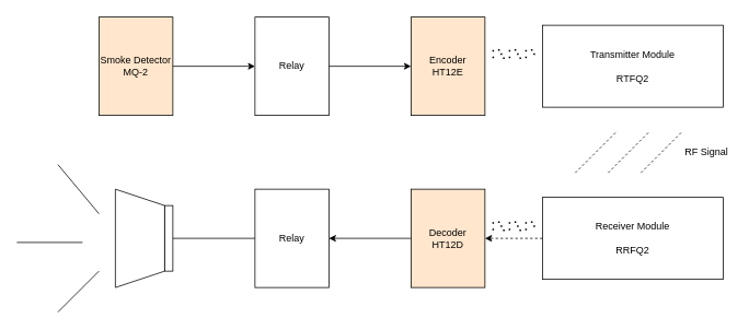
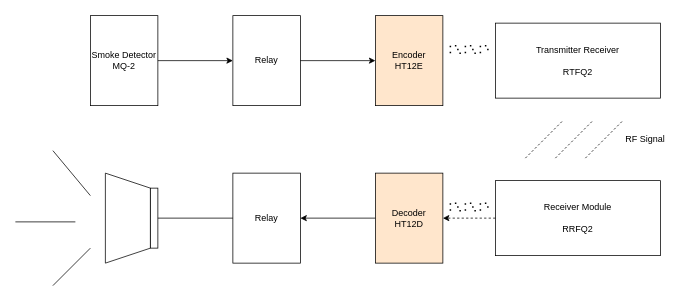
  <mxCell id="0" />
  <mxCell id="1" parent="0" />
- <mxCell id="2" value="Smoke Detector&lt;div&gt;MQ-2&lt;/div&gt;" style="rounded=0;whiteSpace=wrap;html=1;fillColor=#ffe6cc;" vertex="1" parent="1"><mxGeometry x="120" y="20" width="90" height="120" as="geometry" /></mxCell>
+ <mxCell id="2" value="Smoke Detector&lt;div&gt;MQ-2&lt;/div&gt;" style="rounded=0;whiteSpace=wrap;html=1;" vertex="1" parent="1"><mxGeometry x="120" y="20" width="90" height="120" as="geometry" /></mxCell>
  <mxCell id="3" value="Relay" style="rounded=0;whiteSpace=wrap;html=1;" vertex="1" parent="1"><mxGeometry x="310" y="20" width="90" height="120" as="geometry" /></mxCell>
  <mxCell id="4" value="Encoder&lt;div&gt;HT12E&lt;/div&gt;" style="rounded=0;whiteSpace=wrap;html=1;fillColor=#ffe6cc;" vertex="1" parent="1"><mxGeometry x="500" y="20" width="90" height="120" as="geometry" /></mxCell>
  <mxCell id="5" value="Relay" style="rounded=0;whiteSpace=wrap;html=1;" vertex="1" parent="1"><mxGeometry x="310" y="230" width="90" height="120" as="geometry" /></mxCell>
  <mxCell id="6" value="Decoder&lt;div&gt;HT12D&lt;/div&gt;" style="rounded=0;whiteSpace=wrap;html=1;fillColor=#ffe6cc;" vertex="1" parent="1"><mxGeometry x="500" y="230" width="90" height="120" as="geometry" /></mxCell>
- <mxCell id="7" value="Transmitter Module&lt;div&gt;&lt;br&gt;&lt;/div&gt;&lt;div&gt;RTFQ2&lt;/div&gt;" style="rounded=0;whiteSpace=wrap;html=1;" vertex="1" parent="1"><mxGeometry x="660" y="30" width="220" height="100" as="geometry" /></mxCell>
+ <mxCell id="7" value="Transmitter Receiver&lt;div&gt;&lt;br&gt;&lt;/div&gt;&lt;div&gt;RTFQ2&lt;/div&gt;" style="rounded=0;whiteSpace=wrap;html=1;" vertex="1" parent="1"><mxGeometry x="660" y="30" width="220" height="100" as="geometry" /></mxCell>
  <mxCell id="8" value="Receiver Module&lt;br&gt;&lt;br&gt;RRFQ2" style="rounded=0;whiteSpace=wrap;html=1;" vertex="1" parent="1"><mxGeometry x="660" y="240" width="220" height="100" as="geometry" /></mxCell>
  <mxCell id="9" value="" style="endArrow=none;dashed=1;html=1;rounded=0;" edge="1" parent="1"><mxGeometry width="50" height="50" relative="1" as="geometry"><mxPoint x="780" y="210" as="sourcePoint" /><mxPoint x="830" y="160" as="targetPoint" /></mxGeometry></mxCell>
  <mxCell id="10" value="" style="endArrow=none;dashed=1;html=1;rounded=0;" edge="1" parent="1"><mxGeometry width="50" height="50" relative="1" as="geometry"><mxPoint x="740" y="210" as="sourcePoint" /><mxPoint x="790" y="160" as="targetPoint" /></mxGeometry></mxCell>
  <mxCell id="11" value="" style="endArrow=none;dashed=1;html=1;rounded=0;" edge="1" parent="1"><mxGeometry width="50" height="50" relative="1" as="geometry"><mxPoint x="700" y="210" as="sourcePoint" /><mxPoint x="750" y="160" as="targetPoint" /></mxGeometry></mxCell>
  <mxCell id="12" value="RF Signal" style="text;html=1;align=center;verticalAlign=middle;whiteSpace=wrap;rounded=0;" vertex="1" parent="1"><mxGeometry x="830" y="170" width="60" height="30" as="geometry" /></mxCell>
  <mxCell id="13" value="" style="endArrow=classic;html=1;rounded=0;entryX=0;entryY=0.5;entryDx=0;entryDy=0;" edge="1" parent="1" target="3"><mxGeometry width="50" height="50" relative="1" as="geometry"><mxPoint x="210" y="80" as="sourcePoint" /><mxPoint x="260" y="30" as="targetPoint" /></mxGeometry></mxCell>
  <mxCell id="14" value="" style="endArrow=classic;html=1;rounded=0;exitX=1;exitY=0.5;exitDx=0;exitDy=0;entryX=0;entryY=0.5;entryDx=0;entryDy=0;" edge="1" parent="1" source="3" target="4"><mxGeometry width="50" height="50" relative="1" as="geometry"><mxPoint x="510" y="140" as="sourcePoint" /><mxPoint x="560" y="90" as="targetPoint" /></mxGeometry></mxCell>
  <mxCell id="15" value="" style="endArrow=classic;html=1;rounded=0;entryX=1;entryY=0.5;entryDx=0;entryDy=0;exitX=0;exitY=0.5;exitDx=0;exitDy=0;dashed=1;" edge="1" parent="1" source="8" target="6"><mxGeometry width="50" height="50" relative="1" as="geometry"><mxPoint x="510" y="270" as="sourcePoint" /><mxPoint x="560" y="220" as="targetPoint" /></mxGeometry></mxCell>
  <mxCell id="16" value="" style="endArrow=classic;html=1;rounded=0;exitX=0;exitY=0.5;exitDx=0;exitDy=0;entryX=1;entryY=0.5;entryDx=0;entryDy=0;" edge="1" parent="1" source="6" target="5"><mxGeometry width="50" height="50" relative="1" as="geometry"><mxPoint x="510" y="270" as="sourcePoint" /><mxPoint x="560" y="220" as="targetPoint" /></mxGeometry></mxCell>
  <mxCell id="17" value="" style="shape=trapezoid;perimeter=trapezoidPerimeter;whiteSpace=wrap;html=1;fixedSize=1;rotation=90;" vertex="1" parent="1"><mxGeometry x="110" y="260" width="120" height="60" as="geometry" /></mxCell>
  <mxCell id="18" value="" style="rounded=0;whiteSpace=wrap;html=1;rotation=90;" vertex="1" parent="1"><mxGeometry x="165" y="285" width="80" height="10" as="geometry" /></mxCell>
  <mxCell id="19" value="" style="endArrow=none;html=1;rounded=0;entryX=0.5;entryY=0;entryDx=0;entryDy=0;exitX=0;exitY=0.5;exitDx=0;exitDy=0;" edge="1" parent="1" source="5" target="18"><mxGeometry width="50" height="50" relative="1" as="geometry"><mxPoint x="510" y="270" as="sourcePoint" /><mxPoint x="560" y="220" as="targetPoint" /></mxGeometry></mxCell>
  <mxCell id="20" value="" style="endArrow=none;html=1;rounded=0;" edge="1" parent="1"><mxGeometry width="50" height="50" relative="1" as="geometry"><mxPoint x="70" y="380" as="sourcePoint" /><mxPoint x="120" y="330" as="targetPoint" /></mxGeometry></mxCell>
  <mxCell id="21" value="" style="endArrow=none;html=1;rounded=0;" edge="1" parent="1"><mxGeometry width="50" height="50" relative="1" as="geometry"><mxPoint x="70" y="200" as="sourcePoint" /><mxPoint x="120" y="260" as="targetPoint" /></mxGeometry></mxCell>
  <mxCell id="22" value="" style="endArrow=none;html=1;rounded=0;" edge="1" parent="1"><mxGeometry width="50" height="50" relative="1" as="geometry"><mxPoint x="20" y="295" as="sourcePoint" /><mxPoint x="100" y="295" as="targetPoint" /></mxGeometry></mxCell>
  <mxCell id="23" value="" style="endArrow=none;dashed=1;html=1;dashPattern=1 3;strokeWidth=2;rounded=0;" edge="1" parent="1"><mxGeometry width="50" height="50" relative="1" as="geometry"><mxPoint x="600" y="70" as="sourcePoint" /><mxPoint x="650" y="70" as="targetPoint" /><Array as="points"><mxPoint x="600" y="60" /><mxPoint x="610" y="60" /><mxPoint x="610" y="70" /><mxPoint x="620" y="70" /><mxPoint x="620" y="60" /><mxPoint x="630" y="60" /><mxPoint x="630" y="70" /><mxPoint x="640" y="70" /><mxPoint x="640" y="60" /><mxPoint x="650" y="60" /></Array></mxGeometry></mxCell>
  <mxCell id="24" value="" style="endArrow=none;dashed=1;html=1;dashPattern=1 3;strokeWidth=2;rounded=0;" edge="1" parent="1"><mxGeometry width="50" height="50" relative="1" as="geometry"><mxPoint x="600" y="280" as="sourcePoint" /><mxPoint x="650" y="280" as="targetPoint" /><Array as="points"><mxPoint x="600" y="270" /><mxPoint x="610" y="270" /><mxPoint x="610" y="280" /><mxPoint x="620" y="280" /><mxPoint x="620" y="270" /><mxPoint x="630" y="270" /><mxPoint x="630" y="280" /><mxPoint x="640" y="280" /><mxPoint x="640" y="270" /><mxPoint x="650" y="270" /></Array></mxGeometry></mxCell>
